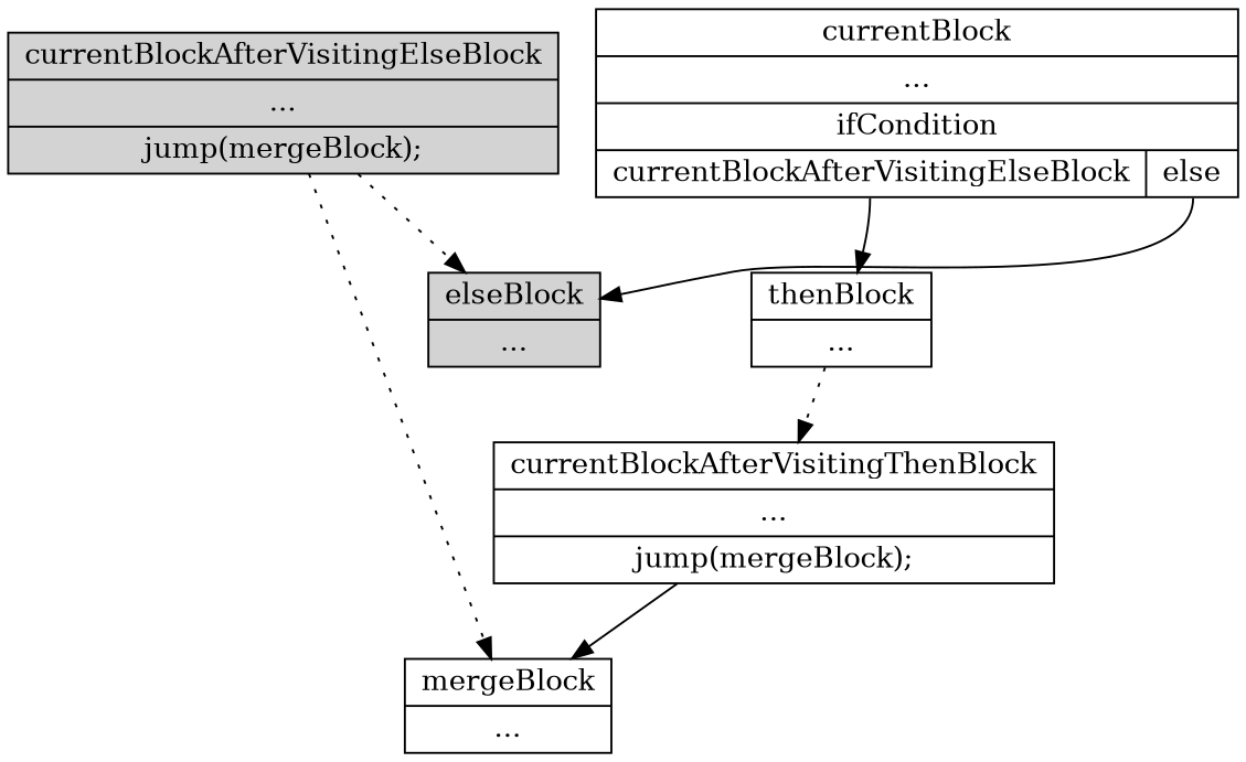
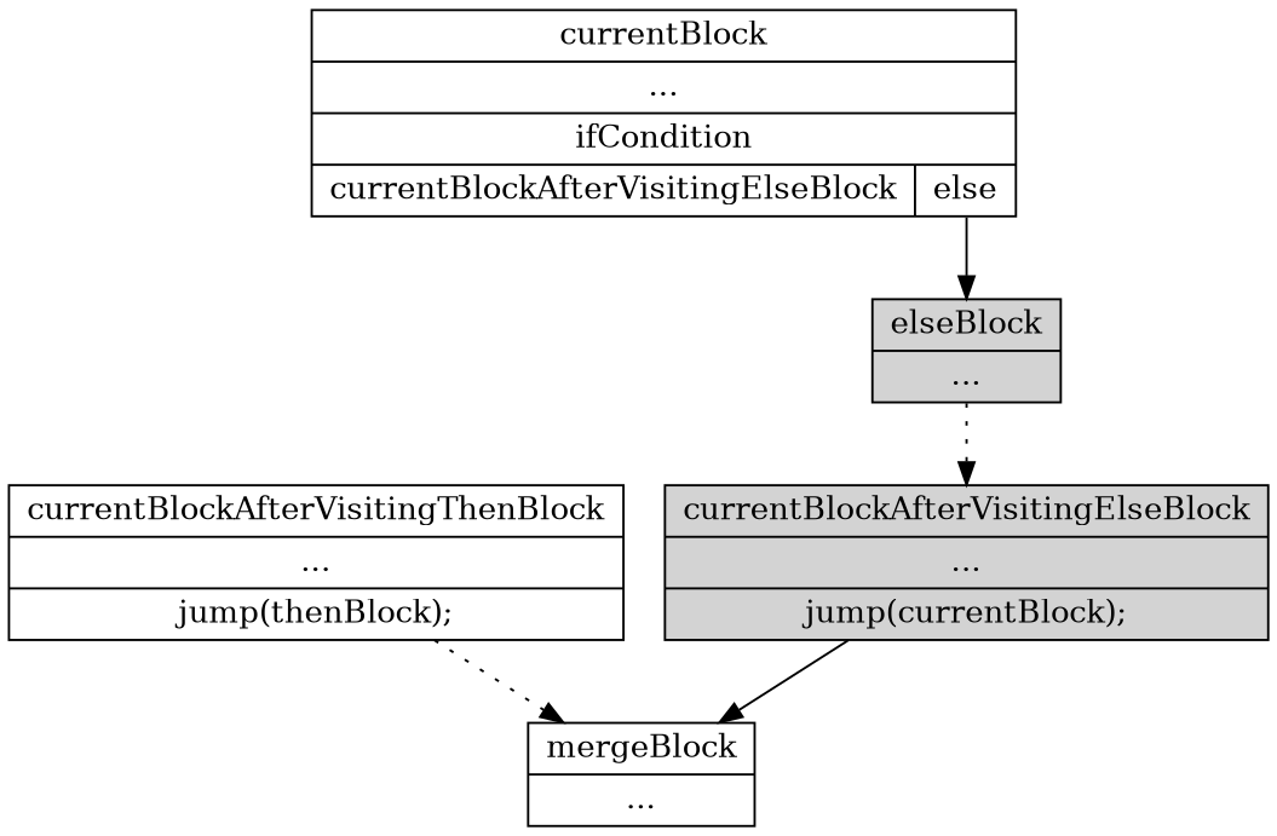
  digraph {
    node [shape=record]
    n1 [color=black fillcolor=lightgrey label="{elseBlock|...}" style=filled]
-   n2 [color=black fillcolor=lightgrey label="{currentBlockAfterVisitingElseBlock|...|jump(mergeBlock);}" style=filled]
+   n2 [color=black fillcolor=lightgrey label="{currentBlockAfterVisitingElseBlock|...|jump(currentBlock);}" style=filled]
    n3 [label="{mergeBlock|...}"]
    n4 [label="{currentBlock|...|ifCondition|{<true>currentBlockAfterVisitingElseBlock|<false>else}}"]
-   n5 [label="{thenBlock|...}"]
-   n6 [label="{currentBlockAfterVisitingThenBlock|...|jump(mergeBlock);}"]
-   n2 -> n1 [style=dotted]
-   n2 -> n3 [style=dotted]
+   n6 [label="{currentBlockAfterVisitingThenBlock|...|jump(thenBlock);}"]
+   n1 -> n2 [style=dotted]
+   n2 -> n3
    n4 -> n1 [tailport=false]
-   n4 -> n5 [tailport=true]
-   n5 -> n6 [style=dotted]
-   n6 -> n3
+   n6 -> n3 [style=dotted]
  }
